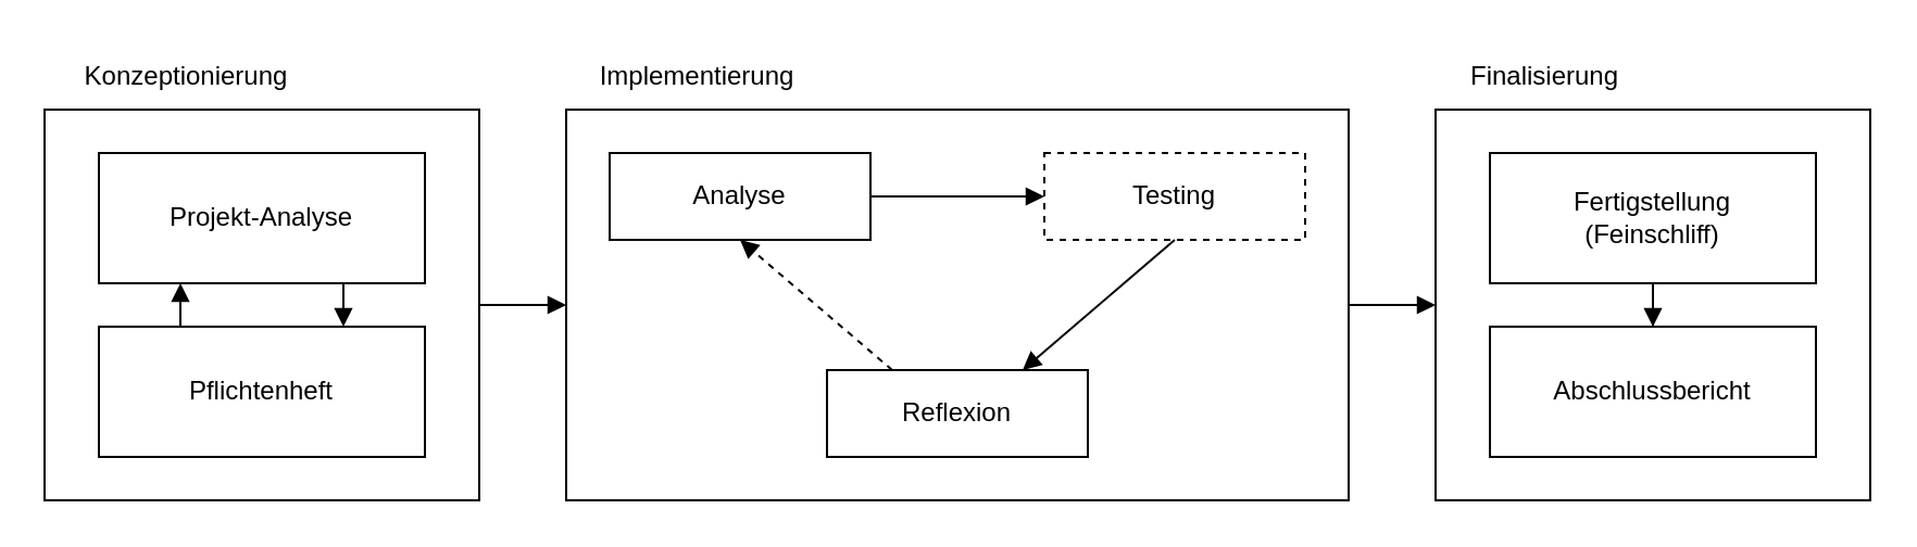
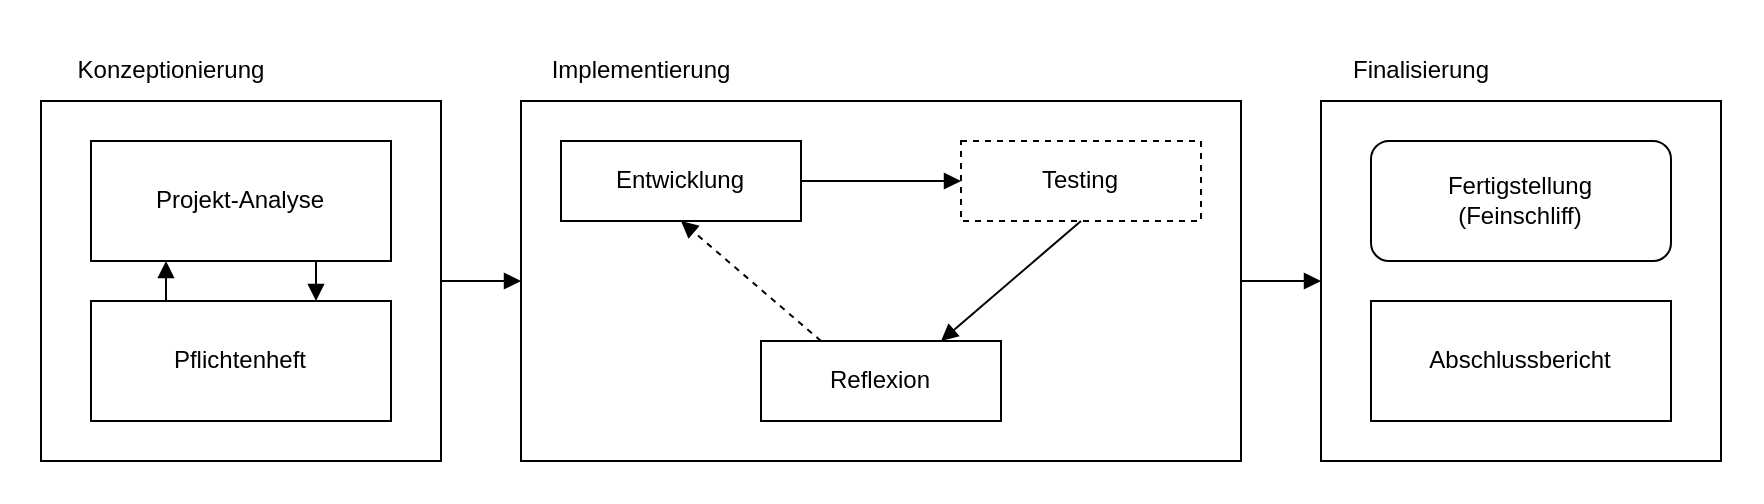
  <mxCell id="0" />
  <mxCell id="1" parent="0" />
  <mxCell id="2" style="edgeStyle=orthogonalEdgeStyle;rounded=0;orthogonalLoop=1;jettySize=auto;html=1;entryX=0;entryY=0.5;entryDx=0;entryDy=0;endArrow=block;endFill=1;" edge="1" parent="1" source="18" target="6"><mxGeometry relative="1" as="geometry" /></mxCell>
  <mxCell id="3" style="edgeStyle=orthogonalEdgeStyle;rounded=0;orthogonalLoop=1;jettySize=auto;html=1;exitX=1;exitY=0.5;exitDx=0;exitDy=0;entryX=0;entryY=0.5;entryDx=0;entryDy=0;endArrow=block;endFill=1;" edge="1" parent="1" source="11" target="18"><mxGeometry relative="1" as="geometry" /></mxCell>
  <mxCell id="4" value="" style="group" vertex="1" connectable="0" parent="1"><mxGeometry x="660" y="20" width="200" height="210" as="geometry" /></mxCell>
  <mxCell id="5" value="Finalisierung" style="text;html=1;align=center;verticalAlign=middle;resizable=0;points=[];autosize=1;strokeColor=none;fillColor=none;container=0;" parent="4" vertex="1"><mxGeometry width="100" height="30" as="geometry" /></mxCell>
  <mxCell id="6" value="" style="rounded=0;whiteSpace=wrap;html=1;fillColor=none;container=0;" parent="4" vertex="1"><mxGeometry y="30" width="200" height="180" as="geometry" /></mxCell>
- <mxCell id="7" value="&lt;div&gt;Fertigstellung&lt;/div&gt;&lt;div&gt;(Feinschliff)&lt;/div&gt;" style="rounded=0;whiteSpace=wrap;html=1;container=0;fillColor=none;" parent="4" vertex="1"><mxGeometry x="25" y="50" width="150" height="60" as="geometry" /></mxCell>
+ <mxCell id="7" value="&lt;div&gt;Fertigstellung&lt;/div&gt;&lt;div&gt;(Feinschliff)&lt;/div&gt;" style="whiteSpace=wrap;html=1;container=0;fillColor=none;rounded=1;" parent="4" vertex="1"><mxGeometry x="25" y="50" width="150" height="60" as="geometry" /></mxCell>
  <mxCell id="8" value="Abschlussbericht" style="rounded=0;whiteSpace=wrap;html=1;container=0;fillColor=none;" parent="4" vertex="1"><mxGeometry x="25" y="130" width="150" height="60" as="geometry" /></mxCell>
- <mxCell id="9" style="edgeStyle=orthogonalEdgeStyle;rounded=0;orthogonalLoop=1;jettySize=auto;html=1;entryX=0.5;entryY=0;entryDx=0;entryDy=0;endArrow=block;endFill=1;" parent="4" source="7" target="8" edge="1"><mxGeometry relative="1" as="geometry" /></mxCell>
  <mxCell id="10" value="" style="group" vertex="1" connectable="0" parent="1"><mxGeometry x="20" y="20" width="200" height="210" as="geometry" /></mxCell>
  <mxCell id="11" value="" style="rounded=0;whiteSpace=wrap;html=1;fillColor=none;container=0;" vertex="1" parent="10"><mxGeometry y="30" width="200" height="180" as="geometry" /></mxCell>
  <mxCell id="12" value="Konzeptionierung" style="text;html=1;align=center;verticalAlign=middle;resizable=0;points=[];autosize=1;strokeColor=none;fillColor=none;container=0;" parent="10" vertex="1"><mxGeometry width="130" height="30" as="geometry" /></mxCell>
  <mxCell id="13" value="&lt;div&gt;Projekt-Analyse&lt;/div&gt;" style="rounded=0;whiteSpace=wrap;html=1;container=0;fillColor=none;" vertex="1" parent="10"><mxGeometry x="25" y="50" width="150" height="60" as="geometry" /></mxCell>
  <mxCell id="14" style="edgeStyle=orthogonalEdgeStyle;rounded=0;orthogonalLoop=1;jettySize=auto;html=1;exitX=0.25;exitY=0;exitDx=0;exitDy=0;entryX=0.25;entryY=1;entryDx=0;entryDy=0;endArrow=block;endFill=1;" edge="1" parent="10" source="15" target="13"><mxGeometry relative="1" as="geometry" /></mxCell>
  <mxCell id="15" value="Pflichtenheft" style="rounded=0;whiteSpace=wrap;html=1;container=0;fillColor=none;" vertex="1" parent="10"><mxGeometry x="25" y="130" width="150" height="60" as="geometry" /></mxCell>
  <mxCell id="16" style="edgeStyle=orthogonalEdgeStyle;rounded=0;orthogonalLoop=1;jettySize=auto;html=1;exitX=0.75;exitY=1;exitDx=0;exitDy=0;entryX=0.75;entryY=0;entryDx=0;entryDy=0;endArrow=block;endFill=1;" edge="1" parent="10" source="13" target="15"><mxGeometry relative="1" as="geometry" /></mxCell>
  <mxCell id="17" value="" style="group" vertex="1" connectable="0" parent="1"><mxGeometry x="260" y="20" width="360" height="210" as="geometry" /></mxCell>
  <mxCell id="18" value="&amp;nbsp;" style="rounded=0;whiteSpace=wrap;html=1;fillColor=none;container=0;" parent="17" vertex="1"><mxGeometry y="30" width="360" height="180" as="geometry" /></mxCell>
  <mxCell id="19" value="Implementierung" style="text;html=1;align=center;verticalAlign=middle;resizable=0;points=[];autosize=1;strokeColor=none;fillColor=none;container=0;" parent="17" vertex="1"><mxGeometry width="120" height="30" as="geometry" /></mxCell>
- <mxCell id="20" value="Analyse" style="rounded=0;whiteSpace=wrap;html=1;container=0;fillColor=none;" parent="17" vertex="1"><mxGeometry x="20" y="50" width="120" height="40" as="geometry" /></mxCell>
+ <mxCell id="20" value="Entwicklung" style="rounded=0;whiteSpace=wrap;html=1;container=0;fillColor=none;" parent="17" vertex="1"><mxGeometry x="20" y="50" width="120" height="40" as="geometry" /></mxCell>
  <mxCell id="21" value="Testing" style="rounded=0;whiteSpace=wrap;html=1;container=0;fillColor=none;dashed=1;" parent="17" vertex="1"><mxGeometry x="220" y="50" width="120" height="40" as="geometry" /></mxCell>
  <mxCell id="22" style="edgeStyle=orthogonalEdgeStyle;rounded=0;orthogonalLoop=1;jettySize=auto;html=1;entryX=0;entryY=0.5;entryDx=0;entryDy=0;endArrow=block;endFill=1;" parent="17" source="20" target="21" edge="1"><mxGeometry relative="1" as="geometry" /></mxCell>
  <mxCell id="23" style="rounded=0;orthogonalLoop=1;jettySize=auto;html=1;entryX=0.5;entryY=1;entryDx=0;entryDy=0;exitX=0.25;exitY=0;exitDx=0;exitDy=0;endArrow=block;endFill=1;dashed=1;" parent="17" source="24" target="20" edge="1"><mxGeometry relative="1" as="geometry" /></mxCell>
  <mxCell id="24" value="Reflexion" style="rounded=0;whiteSpace=wrap;html=1;container=0;fillColor=none;" parent="17" vertex="1"><mxGeometry x="120" y="150" width="120" height="40" as="geometry" /></mxCell>
  <mxCell id="25" style="rounded=0;orthogonalLoop=1;jettySize=auto;html=1;entryX=0.75;entryY=0;entryDx=0;entryDy=0;exitX=0.5;exitY=1;exitDx=0;exitDy=0;endArrow=block;endFill=1;" parent="17" source="21" target="24" edge="1"><mxGeometry relative="1" as="geometry" /></mxCell>
